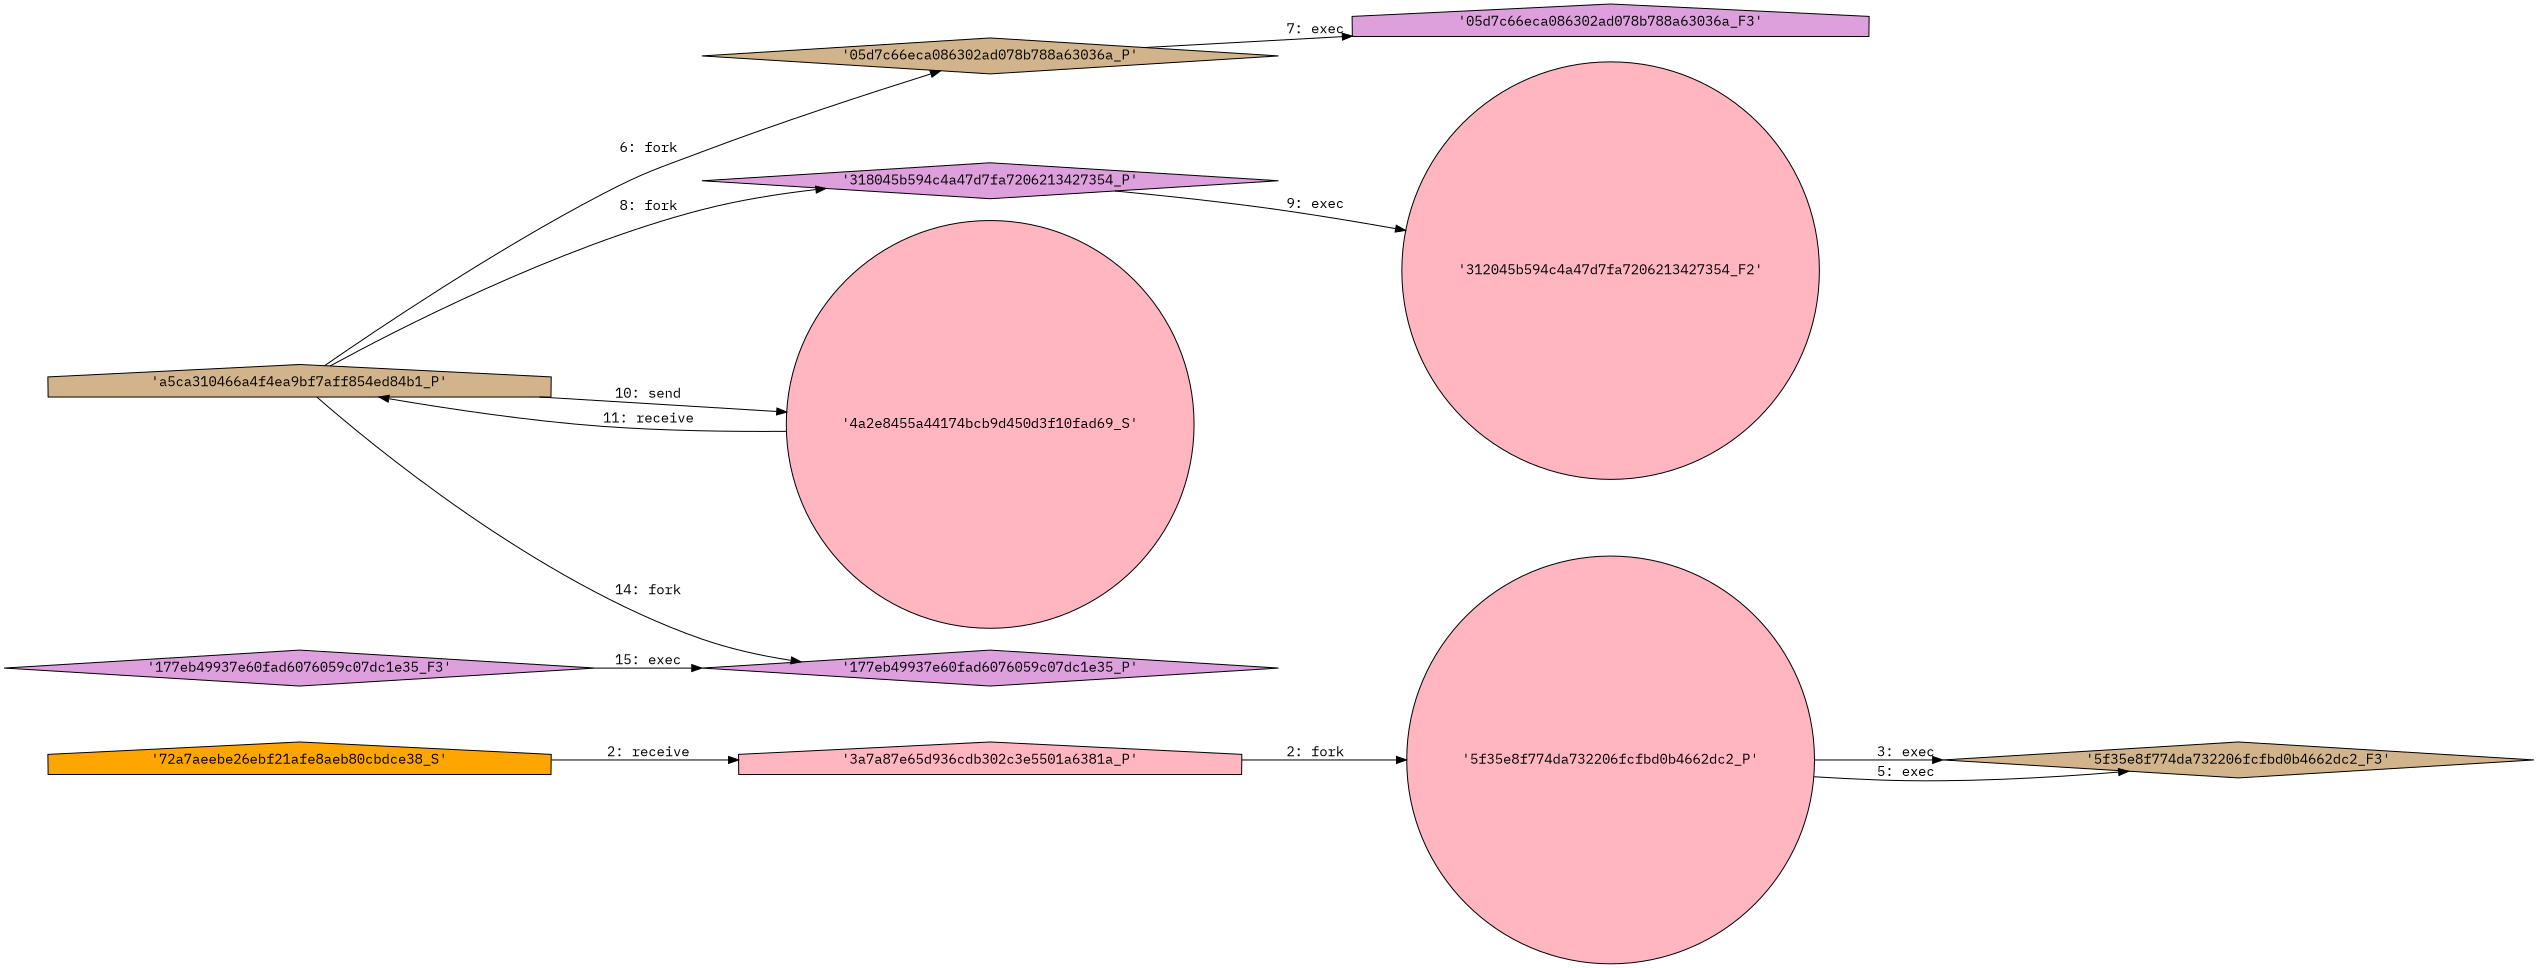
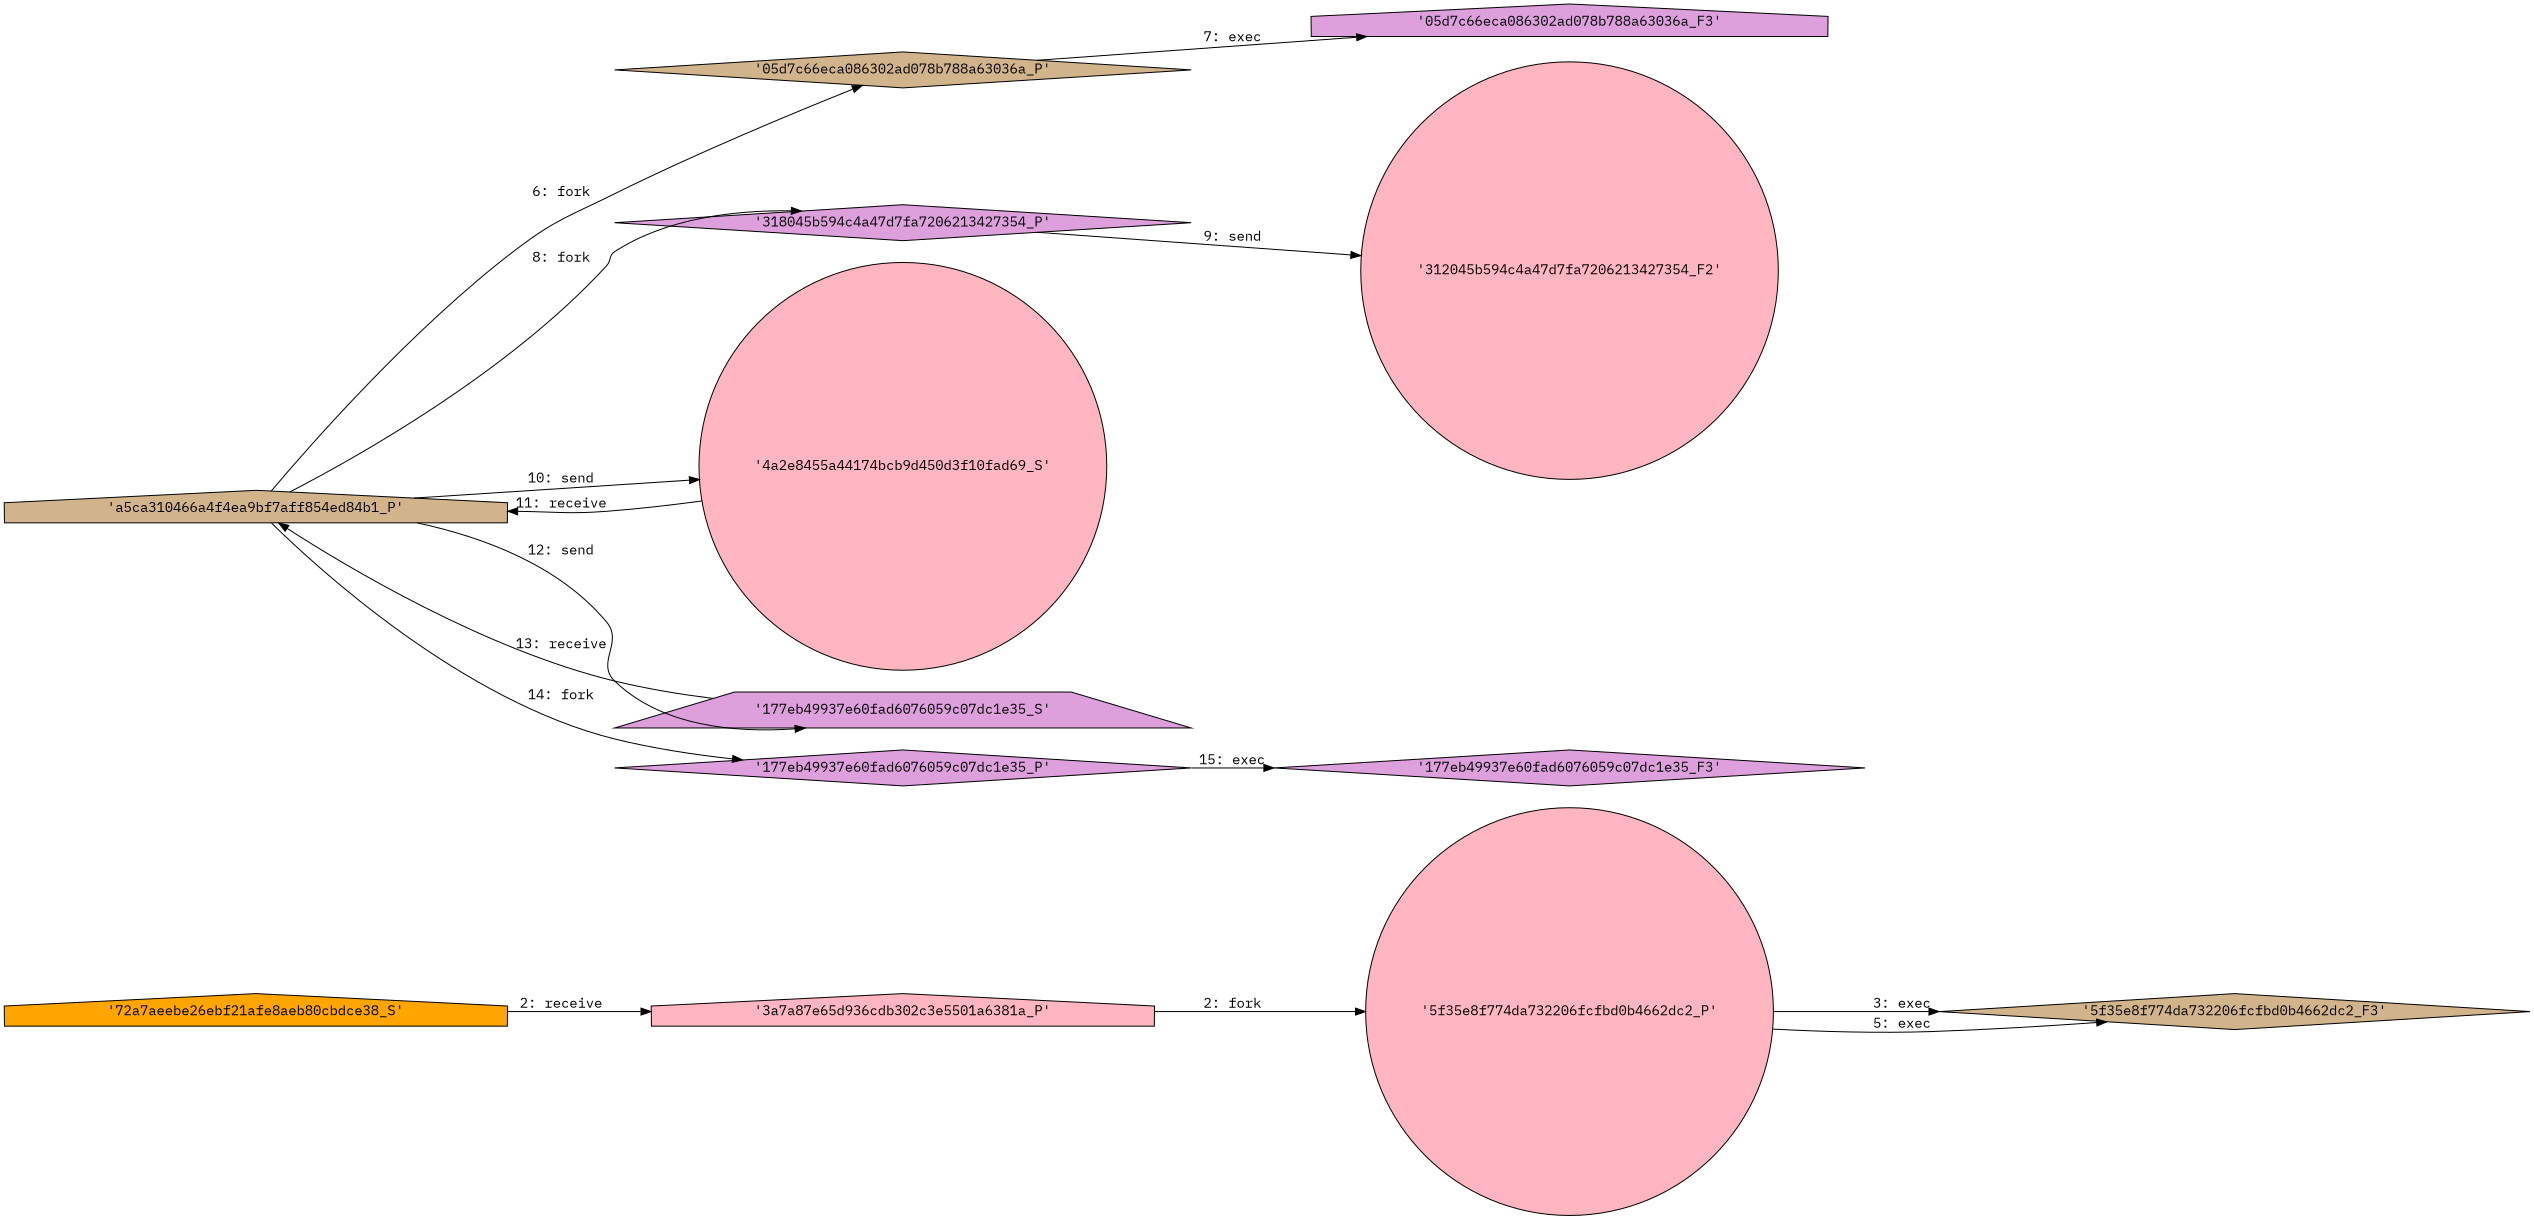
  digraph {
    engine=neato
    fixedsize=false
    fontname="IBM Plex Mono"
    fontsize=10
    nodesep=0.3
    rankdir=LR
    ranksep=0
    splines=true
    node [fillcolor=plum fontname="IBM Plex Mono" node_type=Process shape=diamond style=filled]
    edge [fontname="IBM Plex Mono"]
    "'3a7a87e65d936cdb302c3e5501a6381a_P'" [fillcolor=lightpink shape=house]
    "'5f35e8f774da732206fcfbd0b4662dc2_P'" [fillcolor=lightpink shape=circle]
    "'5f35e8f774da732206fcfbd0b4662dc2_F3'" [fillcolor=tan node_type=File]
    "'72a7aeebe26ebf21afe8aeb80cbdce38_S'" [fillcolor=orange node_type=Socket shape=house]
    "'a5ca310466a4f4ea9bf7aff854ed84b1_P'" [fillcolor=tan shape=house]
    "'05d7c66eca086302ad078b788a63036a_P'" [fillcolor=tan]
    n7 [label="'318045b594c4a47d7fa7206213427354_P'"]
    "'4a2e8455a44174bcb9d450d3f10fad69_S'" [fillcolor=lightpink node_type=Socket shape=circle]
+   "'177eb49937e60fad6076059c07dc1e35_S'" [node_type=Socket shape=trapezium]
    "'177eb49937e60fad6076059c07dc1e35_P'"
    "'05d7c66eca086302ad078b788a63036a_F3'" [node_type=File shape=house]
    n12 [fillcolor=lightpink label="'312045b594c4a47d7fa7206213427354_F2'" node_type=File shape=circle]
    "'177eb49937e60fad6076059c07dc1e35_F3'" [node_type=File]
    "'3a7a87e65d936cdb302c3e5501a6381a_P'" -> "'5f35e8f774da732206fcfbd0b4662dc2_P'" [label="2: fork"]
    "'5f35e8f774da732206fcfbd0b4662dc2_P'" -> "'5f35e8f774da732206fcfbd0b4662dc2_F3'" [label="3: exec"]
    "'5f35e8f774da732206fcfbd0b4662dc2_P'" -> "'5f35e8f774da732206fcfbd0b4662dc2_F3'" [label="5: exec"]
    "'72a7aeebe26ebf21afe8aeb80cbdce38_S'" -> "'3a7a87e65d936cdb302c3e5501a6381a_P'" [label="2: receive"]
    "'a5ca310466a4f4ea9bf7aff854ed84b1_P'" -> "'05d7c66eca086302ad078b788a63036a_P'" [label="6: fork"]
    "'a5ca310466a4f4ea9bf7aff854ed84b1_P'" -> n7 [label="8: fork"]
    "'a5ca310466a4f4ea9bf7aff854ed84b1_P'" -> "'4a2e8455a44174bcb9d450d3f10fad69_S'" [label="10: send"]
+   "'a5ca310466a4f4ea9bf7aff854ed84b1_P'" -> "'177eb49937e60fad6076059c07dc1e35_S'" [label="12: send"]
    "'a5ca310466a4f4ea9bf7aff854ed84b1_P'" -> "'177eb49937e60fad6076059c07dc1e35_P'" [label="14: fork"]
    "'05d7c66eca086302ad078b788a63036a_P'" -> "'05d7c66eca086302ad078b788a63036a_F3'" [label="7: exec"]
-   n7 -> n12 [label="9: exec"]
+   n7 -> n12 [label="9: send"]
    "'4a2e8455a44174bcb9d450d3f10fad69_S'" -> "'a5ca310466a4f4ea9bf7aff854ed84b1_P'" [label="11: receive"]
-   "'177eb49937e60fad6076059c07dc1e35_F3'" -> "'177eb49937e60fad6076059c07dc1e35_P'" [label="15: exec"]
+   "'177eb49937e60fad6076059c07dc1e35_S'" -> "'a5ca310466a4f4ea9bf7aff854ed84b1_P'" [label="13: receive"]
+   "'177eb49937e60fad6076059c07dc1e35_P'" -> "'177eb49937e60fad6076059c07dc1e35_F3'" [label="15: exec"]
  }
